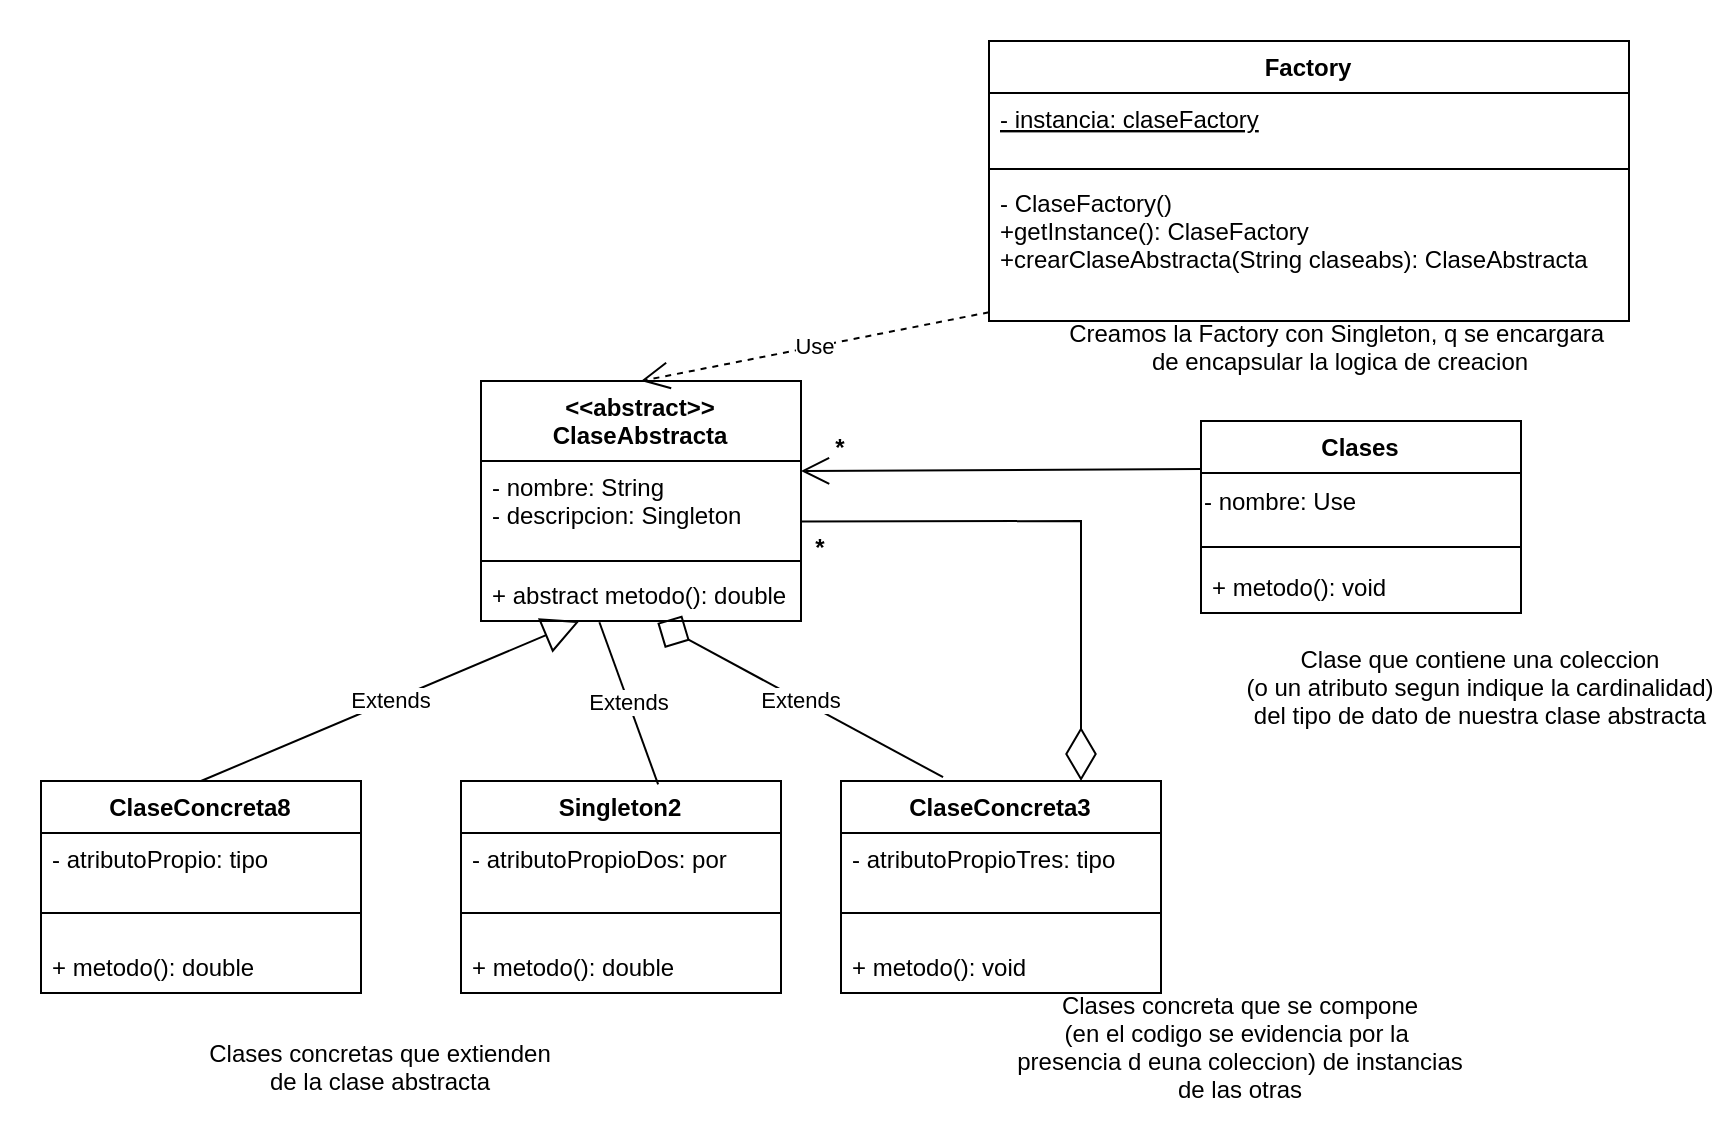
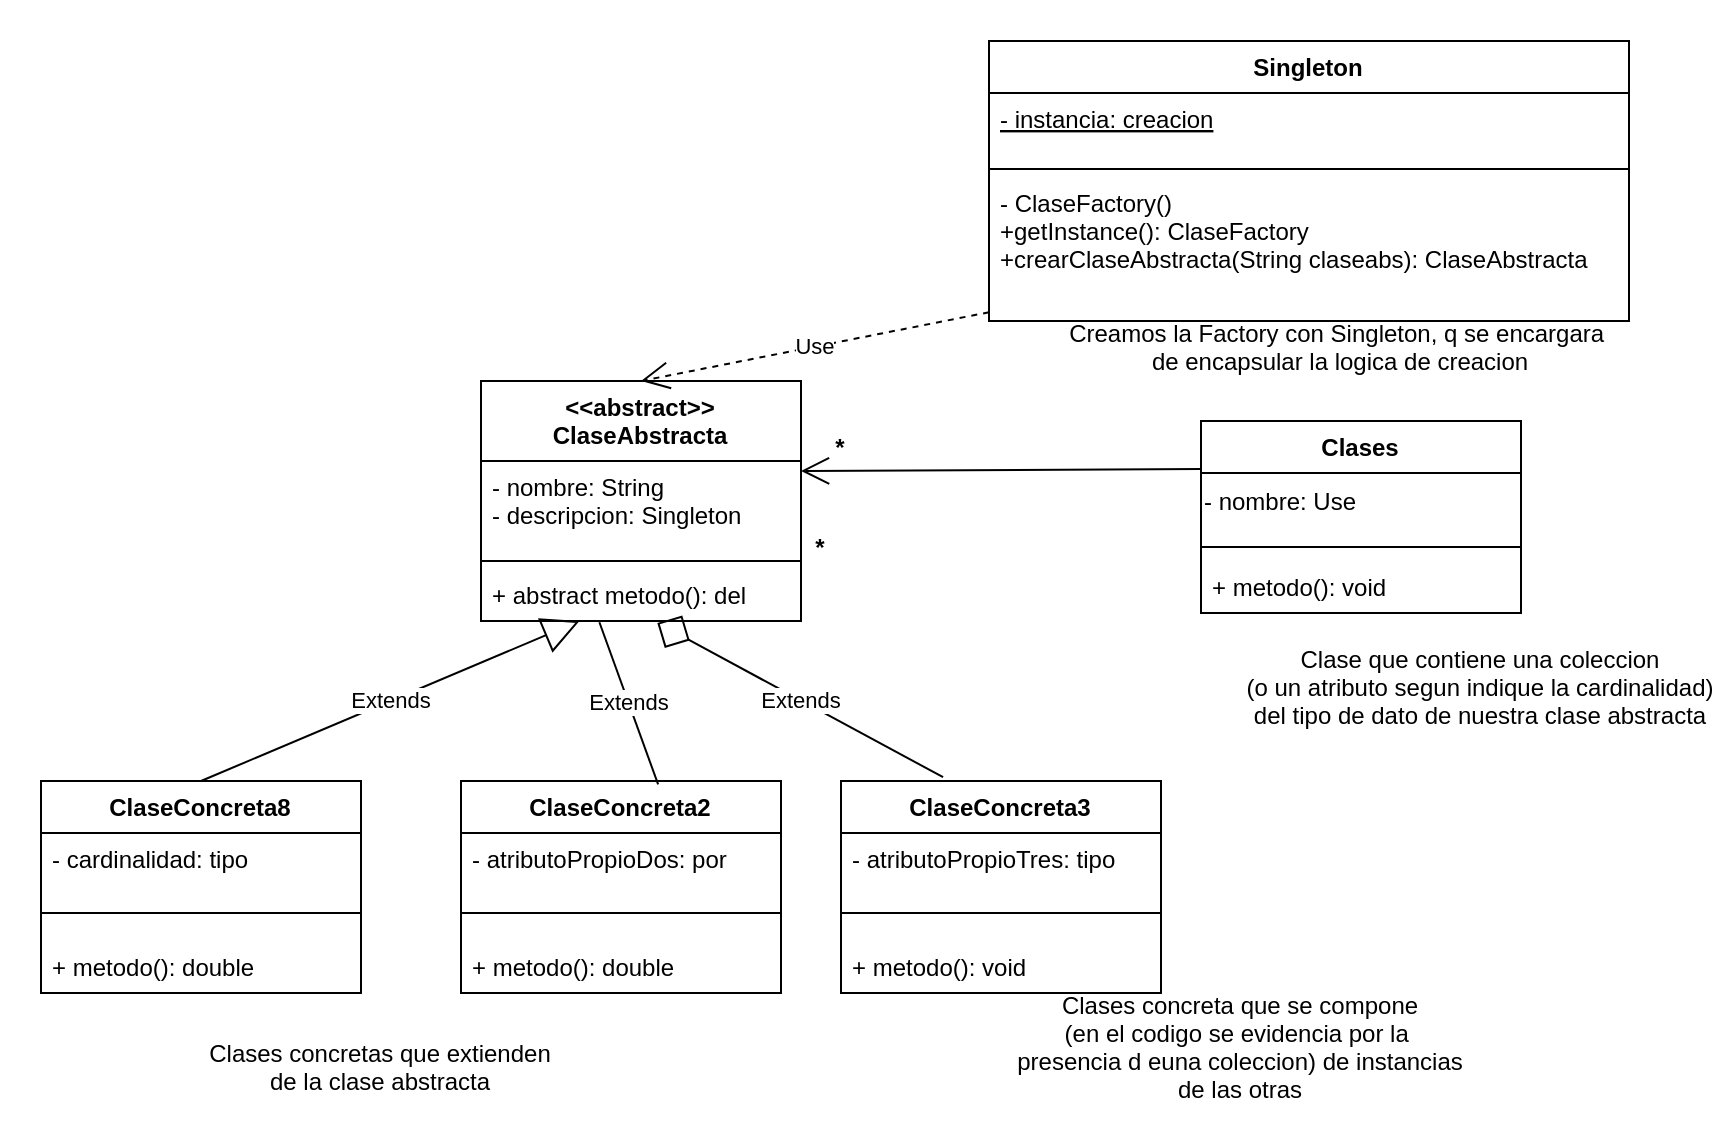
  <mxCell id="0" />
  <mxCell id="1" parent="0" />
  <mxCell id="2" value="&lt;&lt;abstract&gt;&gt;&#10;ClaseAbstracta" style="swimlane;fontStyle=1;align=center;verticalAlign=top;childLayout=stackLayout;horizontal=1;startSize=40;horizontalStack=0;resizeParent=1;resizeParentMax=0;resizeLast=0;collapsible=1;marginBottom=0;" parent="1" vertex="1"><mxGeometry x="240" y="190" width="160" height="120" as="geometry" /></mxCell>
  <mxCell id="3" value="- nombre: String&#10;- descripcion: Singleton" style="text;strokeColor=none;fillColor=none;align=left;verticalAlign=top;spacingLeft=4;spacingRight=4;overflow=hidden;rotatable=0;points=[[0,0.5],[1,0.5]];portConstraint=eastwest;" parent="2" vertex="1"><mxGeometry y="40" width="160" height="46" as="geometry" /></mxCell>
  <mxCell id="4" value="" style="line;strokeWidth=1;fillColor=none;align=left;verticalAlign=middle;spacingTop=-1;spacingLeft=3;spacingRight=3;rotatable=0;labelPosition=right;points=[];portConstraint=eastwest;strokeColor=inherit;" parent="2" vertex="1"><mxGeometry y="86" width="160" height="8" as="geometry" /></mxCell>
- <mxCell id="5" value="+ abstract metodo(): double" style="text;strokeColor=none;fillColor=none;align=left;verticalAlign=top;spacingLeft=4;spacingRight=4;overflow=hidden;rotatable=0;points=[[0,0.5],[1,0.5]];portConstraint=eastwest;" parent="2" vertex="1"><mxGeometry y="94" width="160" height="26" as="geometry" /></mxCell>
- <mxCell id="6" value="Factory" style="swimlane;fontStyle=1;align=center;verticalAlign=top;childLayout=stackLayout;horizontal=1;startSize=26;horizontalStack=0;resizeParent=1;resizeParentMax=0;resizeLast=0;collapsible=1;marginBottom=0;" parent="1" vertex="1"><mxGeometry x="494" width="320" height="140" as="geometry" y="20" /></mxCell>
- <mxCell id="7" value="- instancia: claseFactory" style="text;strokeColor=none;fillColor=none;align=left;verticalAlign=top;spacingLeft=4;spacingRight=4;overflow=hidden;rotatable=0;points=[[0,0.5],[1,0.5]];portConstraint=eastwest;fontStyle=4" parent="6" vertex="1"><mxGeometry y="26" width="320" height="34" as="geometry" /></mxCell>
+ <mxCell id="5" value="+ abstract metodo(): del" style="text;strokeColor=none;fillColor=none;align=left;verticalAlign=top;spacingLeft=4;spacingRight=4;overflow=hidden;rotatable=0;points=[[0,0.5],[1,0.5]];portConstraint=eastwest;" parent="2" vertex="1"><mxGeometry y="94" width="160" height="26" as="geometry" /></mxCell>
+ <mxCell id="6" value="Singleton" style="swimlane;fontStyle=1;align=center;verticalAlign=top;childLayout=stackLayout;horizontal=1;startSize=26;horizontalStack=0;resizeParent=1;resizeParentMax=0;resizeLast=0;collapsible=1;marginBottom=0;" parent="1" vertex="1"><mxGeometry x="494" width="320" height="140" as="geometry" y="20" /></mxCell>
+ <mxCell id="7" value="- instancia: creacion" style="text;strokeColor=none;fillColor=none;align=left;verticalAlign=top;spacingLeft=4;spacingRight=4;overflow=hidden;rotatable=0;points=[[0,0.5],[1,0.5]];portConstraint=eastwest;fontStyle=4" parent="6" vertex="1"><mxGeometry y="26" width="320" height="34" as="geometry" /></mxCell>
  <mxCell id="8" value="" style="line;strokeWidth=1;fillColor=none;align=left;verticalAlign=middle;spacingTop=-1;spacingLeft=3;spacingRight=3;rotatable=0;labelPosition=right;points=[];portConstraint=eastwest;strokeColor=inherit;" parent="6" vertex="1"><mxGeometry y="60" width="320" height="8" as="geometry" /></mxCell>
  <mxCell id="9" value="- ClaseFactory()&#10;+getInstance(): ClaseFactory&#10;+crearClaseAbstracta(String claseabs): ClaseAbstracta" style="text;strokeColor=none;fillColor=none;align=left;verticalAlign=top;spacingLeft=4;spacingRight=4;overflow=hidden;rotatable=0;points=[[0,0.5],[1,0.5]];portConstraint=eastwest;" parent="6" vertex="1"><mxGeometry y="68" width="320" height="72" as="geometry" /></mxCell>
  <mxCell id="10" value="ClaseConcreta8" style="swimlane;fontStyle=1;align=center;verticalAlign=top;childLayout=stackLayout;horizontal=1;startSize=26;horizontalStack=0;resizeParent=1;resizeParentMax=0;resizeLast=0;collapsible=1;marginBottom=0;" parent="1" vertex="1"><mxGeometry x="20" y="390" width="160" height="106" as="geometry" /></mxCell>
- <mxCell id="11" value="- atributoPropio: tipo" style="text;strokeColor=none;fillColor=none;align=left;verticalAlign=top;spacingLeft=4;spacingRight=4;overflow=hidden;rotatable=0;points=[[0,0.5],[1,0.5]];portConstraint=eastwest;" parent="10" vertex="1"><mxGeometry y="26" width="160" height="26" as="geometry" /></mxCell>
+ <mxCell id="11" value="- cardinalidad: tipo" style="text;strokeColor=none;fillColor=none;align=left;verticalAlign=top;spacingLeft=4;spacingRight=4;overflow=hidden;rotatable=0;points=[[0,0.5],[1,0.5]];portConstraint=eastwest;" parent="10" vertex="1"><mxGeometry y="26" width="160" height="26" as="geometry" /></mxCell>
  <mxCell id="12" value="" style="line;strokeWidth=1;fillColor=none;align=left;verticalAlign=middle;spacingTop=-1;spacingLeft=3;spacingRight=3;rotatable=0;labelPosition=right;points=[];portConstraint=eastwest;strokeColor=inherit;" parent="10" vertex="1"><mxGeometry y="52" width="160" height="28" as="geometry" /></mxCell>
  <mxCell id="13" value="+ metodo(): double" style="text;strokeColor=none;fillColor=none;align=left;verticalAlign=top;spacingLeft=4;spacingRight=4;overflow=hidden;rotatable=0;points=[[0,0.5],[1,0.5]];portConstraint=eastwest;" parent="10" vertex="1"><mxGeometry y="80" width="160" height="26" as="geometry" /></mxCell>
  <mxCell id="14" value="Clases" style="swimlane;fontStyle=1;align=center;verticalAlign=top;childLayout=stackLayout;horizontal=1;startSize=26;horizontalStack=0;resizeParent=1;resizeParentMax=0;resizeLast=0;collapsible=1;marginBottom=0;" parent="1" vertex="1"><mxGeometry x="600" y="210" width="160" height="96" as="geometry" /></mxCell>
  <mxCell id="15" value="- nombre: Use" style="text;html=1;align=left;verticalAlign=middle;resizable=0;points=[];autosize=1;strokeColor=none;fillColor=none;" vertex="1" parent="14"><mxGeometry y="26" width="160" height="30" as="geometry" /></mxCell>
  <mxCell id="16" value="" style="line;strokeWidth=1;fillColor=none;align=left;verticalAlign=middle;spacingTop=-1;spacingLeft=3;spacingRight=3;rotatable=0;labelPosition=right;points=[];portConstraint=eastwest;strokeColor=inherit;" parent="14" vertex="1"><mxGeometry y="56" width="160" height="14" as="geometry" /></mxCell>
  <mxCell id="17" value="+ metodo(): void" style="text;strokeColor=none;fillColor=none;align=left;verticalAlign=top;spacingLeft=4;spacingRight=4;overflow=hidden;rotatable=0;points=[[0,0.5],[1,0.5]];portConstraint=eastwest;" parent="14" vertex="1"><mxGeometry y="70" width="160" height="26" as="geometry" /></mxCell>
  <mxCell id="18" value="Use" style="endArrow=open;endSize=12;dashed=1;html=1;rounded=0;entryX=0.5;entryY=0;entryDx=0;entryDy=0;" parent="1" source="9" target="2" edge="1"><mxGeometry width="160" relative="1" as="geometry"><mxPoint x="410" y="270" as="sourcePoint" /><mxPoint x="570" y="270" as="targetPoint" /></mxGeometry></mxCell>
  <mxCell id="19" value="*" style="text;align=center;fontStyle=1;verticalAlign=middle;spacingLeft=3;spacingRight=3;strokeColor=none;rotatable=0;points=[[0,0.5],[1,0.5]];portConstraint=eastwest;" parent="1" vertex="1"><mxGeometry x="370" y="260" width="80" height="26" as="geometry" /></mxCell>
  <mxCell id="20" value="Extends" style="endArrow=block;endSize=16;endFill=0;html=1;rounded=0;exitX=0.5;exitY=0;exitDx=0;exitDy=0;" parent="1" source="10" target="5" edge="1"><mxGeometry width="160" relative="1" as="geometry"><mxPoint x="410" y="270" as="sourcePoint" /><mxPoint x="300" y="280" as="targetPoint" /></mxGeometry></mxCell>
  <mxCell id="21" value="Extends" style="endArrow=diamond;endSize=16;endFill=0;html=1;rounded=0;exitX=0.319;exitY=-0.018;exitDx=0;exitDy=0;entryX=0.551;entryY=1.037;entryDx=0;entryDy=0;entryPerimeter=0;exitPerimeter=0;" parent="1" source="24" target="5" edge="1"><mxGeometry width="160" relative="1" as="geometry"><mxPoint x="507.52" y="398.62" as="sourcePoint" /><mxPoint x="307.52" y="297.68" as="targetPoint" /></mxGeometry></mxCell>
  <mxCell id="22" value="Creamos la Factory con Singleton, q se encargara &#10;de encapsular la logica de creacion" style="text;align=center;fontStyle=0;verticalAlign=middle;spacingLeft=3;spacingRight=3;strokeColor=none;rotatable=0;points=[[0,0.5],[1,0.5]];portConstraint=eastwest;" parent="1" vertex="1"><mxGeometry x="630" y="160" width="80" height="26" as="geometry" /></mxCell>
  <mxCell id="23" value="Clase que contiene una coleccion&#10;(o un atributo segun indique la cardinalidad)&#10;del tipo de dato de nuestra clase abstracta" style="text;align=center;fontStyle=0;verticalAlign=middle;spacingLeft=3;spacingRight=3;strokeColor=none;rotatable=0;points=[[0,0.5],[1,0.5]];portConstraint=eastwest;" parent="1" vertex="1"><mxGeometry x="700" y="330" width="80" height="26" as="geometry" /></mxCell>
  <mxCell id="24" value="ClaseConcreta3" style="swimlane;fontStyle=1;align=center;verticalAlign=top;childLayout=stackLayout;horizontal=1;startSize=26;horizontalStack=0;resizeParent=1;resizeParentMax=0;resizeLast=0;collapsible=1;marginBottom=0;" parent="1" vertex="1"><mxGeometry x="420" y="390" width="160" height="106" as="geometry" /></mxCell>
  <mxCell id="25" value="- atributoPropioTres: tipo" style="text;strokeColor=none;fillColor=none;align=left;verticalAlign=top;spacingLeft=4;spacingRight=4;overflow=hidden;rotatable=0;points=[[0,0.5],[1,0.5]];portConstraint=eastwest;" parent="24" vertex="1"><mxGeometry y="26" width="160" height="26" as="geometry" /></mxCell>
  <mxCell id="26" value="" style="line;strokeWidth=1;fillColor=none;align=left;verticalAlign=middle;spacingTop=-1;spacingLeft=3;spacingRight=3;rotatable=0;labelPosition=right;points=[];portConstraint=eastwest;strokeColor=inherit;" parent="24" vertex="1"><mxGeometry y="52" width="160" height="28" as="geometry" /></mxCell>
  <mxCell id="27" value="+ metodo(): void" style="text;strokeColor=none;fillColor=none;align=left;verticalAlign=top;spacingLeft=4;spacingRight=4;overflow=hidden;rotatable=0;points=[[0,0.5],[1,0.5]];portConstraint=eastwest;" parent="24" vertex="1"><mxGeometry y="80" width="160" height="26" as="geometry" /></mxCell>
- <mxCell id="28" value="Singleton2" style="swimlane;fontStyle=1;align=center;verticalAlign=top;childLayout=stackLayout;horizontal=1;startSize=26;horizontalStack=0;resizeParent=1;resizeParentMax=0;resizeLast=0;collapsible=1;marginBottom=0;" vertex="1" parent="1"><mxGeometry x="230" y="390" width="160" height="106" as="geometry" /></mxCell>
+ <mxCell id="28" value="ClaseConcreta2" style="swimlane;fontStyle=1;align=center;verticalAlign=top;childLayout=stackLayout;horizontal=1;startSize=26;horizontalStack=0;resizeParent=1;resizeParentMax=0;resizeLast=0;collapsible=1;marginBottom=0;" vertex="1" parent="1"><mxGeometry x="230" y="390" width="160" height="106" as="geometry" /></mxCell>
  <mxCell id="29" value="- atributoPropioDos: por" style="text;strokeColor=none;fillColor=none;align=left;verticalAlign=top;spacingLeft=4;spacingRight=4;overflow=hidden;rotatable=0;points=[[0,0.5],[1,0.5]];portConstraint=eastwest;" vertex="1" parent="28"><mxGeometry y="26" width="160" height="26" as="geometry" /></mxCell>
  <mxCell id="30" value="" style="line;strokeWidth=1;fillColor=none;align=left;verticalAlign=middle;spacingTop=-1;spacingLeft=3;spacingRight=3;rotatable=0;labelPosition=right;points=[];portConstraint=eastwest;strokeColor=inherit;" vertex="1" parent="28"><mxGeometry y="52" width="160" height="28" as="geometry" /></mxCell>
  <mxCell id="31" value="+ metodo(): double" style="text;strokeColor=none;fillColor=none;align=left;verticalAlign=top;spacingLeft=4;spacingRight=4;overflow=hidden;rotatable=0;points=[[0,0.5],[1,0.5]];portConstraint=eastwest;" vertex="1" parent="28"><mxGeometry y="80" width="160" height="26" as="geometry" /></mxCell>
  <mxCell id="32" value="Extends" style="endArrow=none;endSize=16;endFill=0;html=1;rounded=0;exitX=0.616;exitY=0.016;exitDx=0;exitDy=0;entryX=0.37;entryY=1.024;entryDx=0;entryDy=0;entryPerimeter=0;exitPerimeter=0;" edge="1" parent="1" source="28" target="5"><mxGeometry width="160" relative="1" as="geometry"><mxPoint x="110" y="400" as="sourcePoint" /><mxPoint x="336.415" y="360" as="targetPoint" /></mxGeometry></mxCell>
- <mxCell id="33" value="" style="endArrow=diamondThin;endFill=0;endSize=24;html=1;rounded=0;entryX=0.75;entryY=0;entryDx=0;entryDy=0;exitX=1.003;exitY=0.658;exitDx=0;exitDy=0;exitPerimeter=0;" edge="1" parent="1" source="3" target="24"><mxGeometry width="160" relative="1" as="geometry"><mxPoint x="250" y="270" as="sourcePoint" /><mxPoint x="410" y="270" as="targetPoint" /><Array as="points"><mxPoint x="540" y="260" /></Array></mxGeometry></mxCell>
  <mxCell id="34" value="*" style="text;align=center;fontStyle=1;verticalAlign=middle;spacingLeft=3;spacingRight=3;strokeColor=none;rotatable=0;points=[[0,0.5],[1,0.5]];portConstraint=eastwest;" vertex="1" parent="1"><mxGeometry x="380" y="210" width="80" height="26" as="geometry" /></mxCell>
  <mxCell id="35" value="" style="endArrow=open;endFill=1;endSize=12;html=1;rounded=0;exitX=0;exitY=0.25;exitDx=0;exitDy=0;" edge="1" parent="1" source="14"><mxGeometry width="160" relative="1" as="geometry"><mxPoint x="350" y="280" as="sourcePoint" /><mxPoint x="400" y="235" as="targetPoint" /></mxGeometry></mxCell>
  <mxCell id="36" value="Clases concretas que extienden&#10;de la clase abstracta" style="text;align=center;fontStyle=0;verticalAlign=middle;spacingLeft=3;spacingRight=3;strokeColor=none;rotatable=0;points=[[0,0.5],[1,0.5]];portConstraint=eastwest;" vertex="1" parent="1"><mxGeometry x="150" y="520" width="80" height="26" as="geometry" /></mxCell>
  <mxCell id="37" value="Clases concreta que se compone&#10;(en el codigo se evidencia por la &#10;presencia d euna coleccion) de instancias&#10;de las otras" style="text;align=center;fontStyle=0;verticalAlign=middle;spacingLeft=3;spacingRight=3;strokeColor=none;rotatable=0;points=[[0,0.5],[1,0.5]];portConstraint=eastwest;" vertex="1" parent="1"><mxGeometry x="580" y="510" width="80" height="26" as="geometry" /></mxCell>
